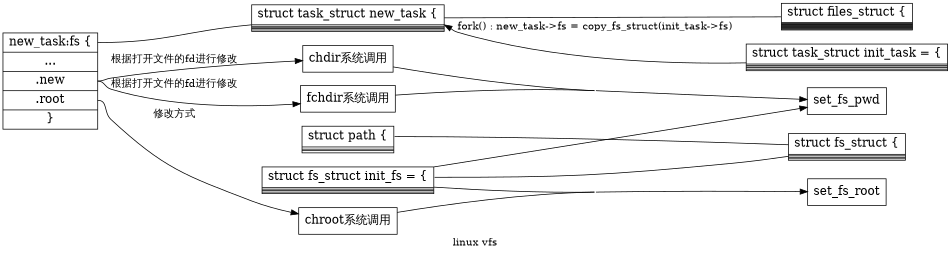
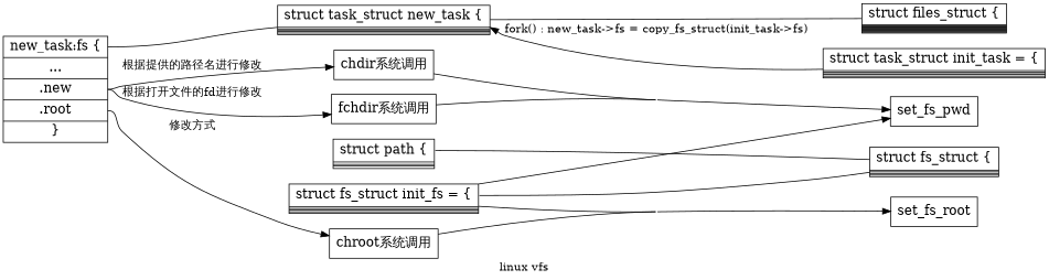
  digraph {
    compound=True
    concentrate=True
    label="linux vfs"
    rankdir=LR
    node [fontsize=16 shape=record]
    edge [tailport=f2]
    n1 [label="<f0> struct task_struct init_task = \{ |\n			 <f1> ... |\n			 <f2> .fs = &init_fs, |\n			 <f3> .files = &init_files,|\n			 <f4> ... |\n			 <f5> \}"]
    n2 [label="<f0> struct fs_struct init_fs = \{ |\n			 <f1> ... |\n			 <f2> .pwd = NULL |\n			 <f3> .root = NULL |\n			 <f4> \}"]
    n3 [label="<f0> struct fs_struct \{ |\n		         <f1> ... |\n		         <f2> struct path root; |\n		         <f3> struct path pwd; |\n		         <f4> \}"]
    n4 [label="<f0>  struct path \{ |\n			 <f1>  struct vfsmount *mnt;|\n			 <f2>  struct dentry *dentry;|\n			 <f3>  \}"]
    n5 [label=set_fs_pwd shape=rect]
    n6 [label=set_fs_root shape=rect]
    n7 [label="<f0> struct task_struct new_task \{ |\n	 				      <f1> ...|\n	 				      <f2> struct fs_struct *fs;|\n	 				      <f3> struct files_struct *file|\n	 				      <f4> ...|\n	 				      <f5> \}"]
    n8 [label="<f0> struct files_struct \{ |\n				<f1> atomic_t count;|\n				<f2> bool resize_in_progress;|\n				<f3> wait_queue_head_t resize_wait;|\n				<f4> struct fdtable __rcu *fdt;|\n				<f5> struct fdtable fdtab;|\n				<f6> spinlock_t file_lock ____cacheline_aligned_in_smp;|\n				<f7> unsigned int next_fd;|\n				<f8> unsigned long close_on_exec_init\[1\];|\n				<f9> unsigned long open_fds_init\[1\];|\n				<10> unsigned long full_fds_bits_init\[1\];\n\/\/fd占用位图，占用了则设置为1,未占用则为0|\n				<f11> struct file __rcu * fd_array\[NR_OPEN_DEFAULT\];\n\/\/指向打开文件的struct file结构，每个进程最多打开：BITS_PER_LONG个文件，其下标对应文件fd |\n				<f12> \}"]
    n9 [label=" <f0> new_task:fs \{ | <f1> ... | <f2> .new  | <f3> .root | <f4> \}"]
    n10 [label="chroot系统调用" shape=rect]
    n11 [label="chdir系统调用" shape=rect]
    n12 [label="fchdir系统调用" shape=rect]
    subgraph sub_1 {
      color=black
      label=init_task
      n1
    }
    subgraph sub_2 {
      color=black
      label=init_fs
      n2
    }
    subgraph sub_3 {
      color=black
      label="struct fs_struct"
      n3
    }
    subgraph sub_4 {
      color=black
      label="struct path"
      n4
    }
    subgraph sub_5 {
      label=init_chdir
      n5
    }
    subgraph sub_6 {
      label=init_chroot
      n6
    }
    n2 -> n3 [dir=none tailport=f0]
    n2 -> n5
    n2 -> n6 [tailport=f3]
    n4 -> n3 [dir=none headport=f2 tailport=f0]
    n4 -> n3 [dir=none headport=f3 tailport=f0]
    n7 -> n1 [dir=back headport=f2 label="fork\(\) : new_task\-\>fs = copy_fs_struct\(init_task\-\>fs\)"]
    n7 -> n8 [dir=none tailport=f3]
    n9 -> n7 [dir=none headport=f2 tailport=f0]
    n9 -> n10 [label="修改方式" tailport=f3]
-   n9 -> n11 [label="根据打开文件的fd进行修改"]
+   n9 -> n11 [label="根据提供的路径名进行修改"]
    n9 -> n12 [label="根据打开文件的fd进行修改"]
    n10 -> n6
    n11 -> n5
    n12 -> n5
  }
